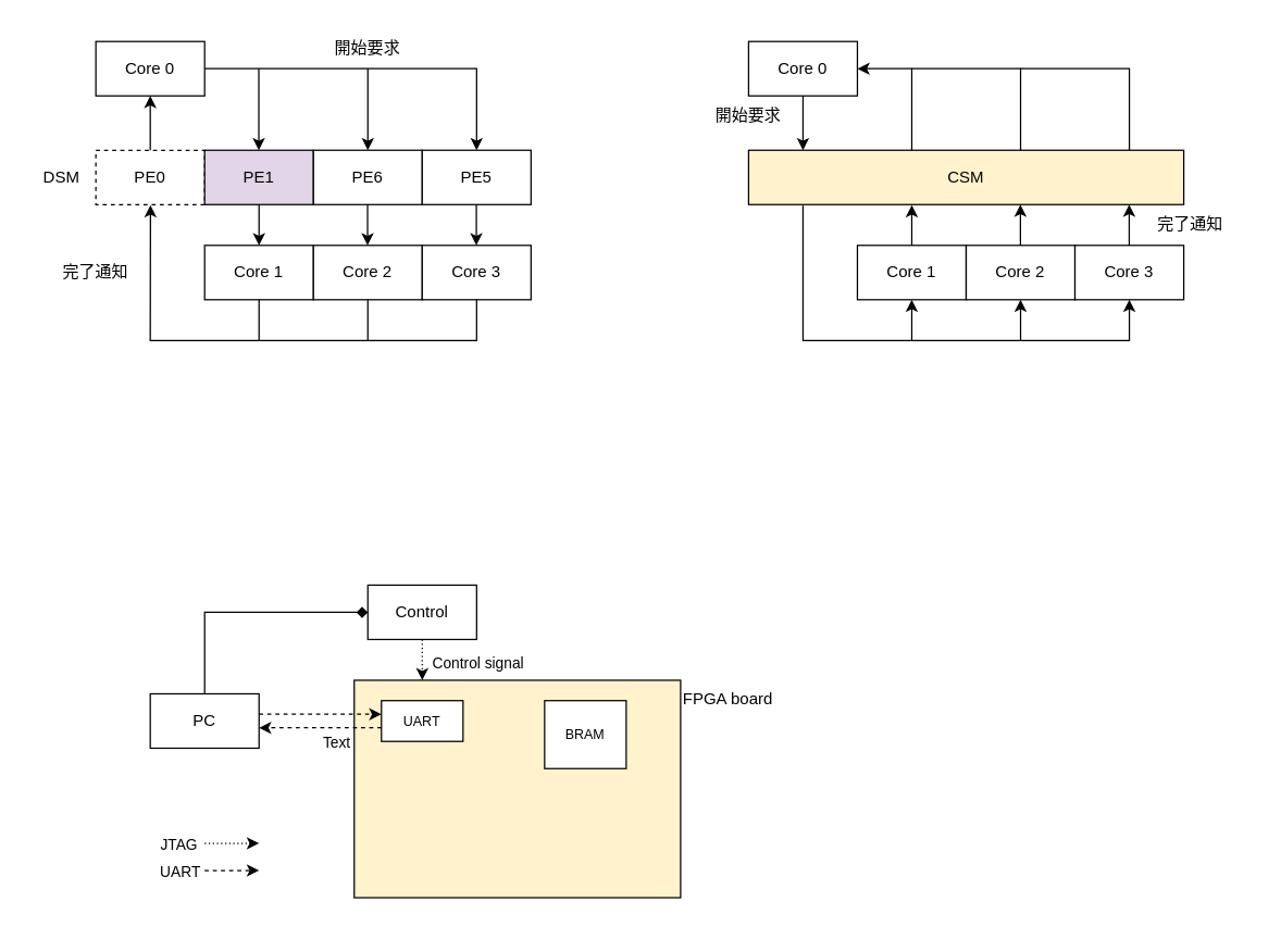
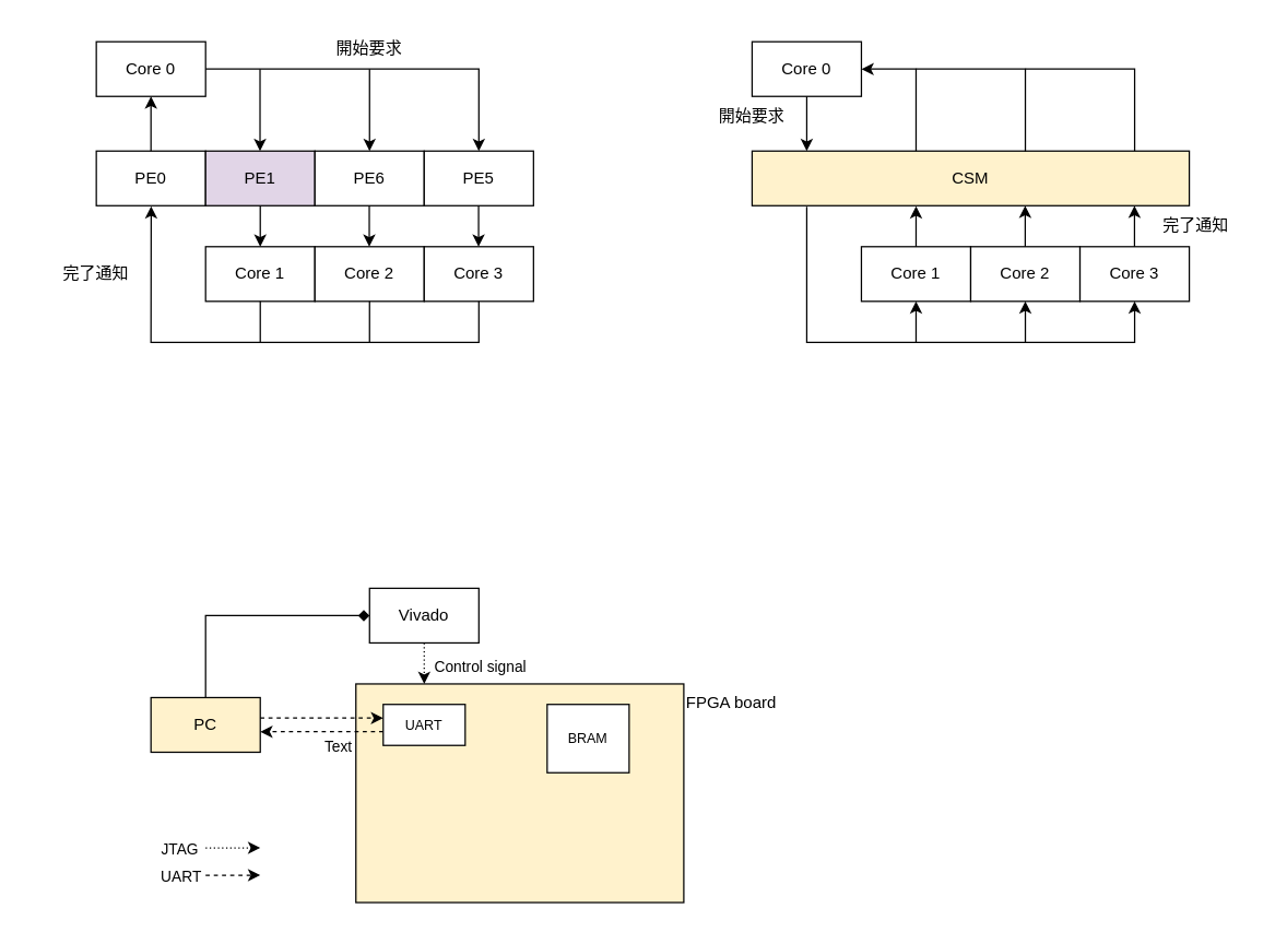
  <mxCell id="0" />
  <mxCell id="1" parent="0" />
  <mxCell id="2" value="FPGA board" style="rounded=0;whiteSpace=wrap;html=1;labelPosition=right;verticalLabelPosition=middle;align=left;verticalAlign=top;fontStyle=0;fillColor=#fff2cc;" vertex="1" parent="1"><mxGeometry x="260" y="500" width="240" height="160" as="geometry" /></mxCell>
- <mxCell id="3" value="PE0" style="rounded=0;whiteSpace=wrap;html=1;dashed=1;" parent="1" vertex="1"><mxGeometry x="70" y="110" width="80" height="40" as="geometry" /></mxCell>
+ <mxCell id="3" value="PE0" style="rounded=0;whiteSpace=wrap;html=1;" parent="1" vertex="1"><mxGeometry x="70" y="110" width="80" height="40" as="geometry" /></mxCell>
  <mxCell id="4" value="PE1" style="rounded=0;whiteSpace=wrap;html=1;fillColor=#e1d5e7;" parent="1" vertex="1"><mxGeometry x="150" y="110" width="80" height="40" as="geometry" /></mxCell>
  <mxCell id="5" value="PE6" style="rounded=0;whiteSpace=wrap;html=1;" parent="1" vertex="1"><mxGeometry x="230" y="110" width="80" height="40" as="geometry" /></mxCell>
  <mxCell id="6" value="PE5" style="rounded=0;whiteSpace=wrap;html=1;" parent="1" vertex="1"><mxGeometry x="310" y="110" width="80" height="40" as="geometry" /></mxCell>
  <mxCell id="7" value="Core 0" style="rounded=0;whiteSpace=wrap;html=1;" parent="1" vertex="1"><mxGeometry x="70" y="30" width="80" height="40" as="geometry" /></mxCell>
  <mxCell id="8" value="Core 1" style="rounded=0;whiteSpace=wrap;html=1;" parent="1" vertex="1"><mxGeometry x="150" y="180" width="80" height="40" as="geometry" /></mxCell>
  <mxCell id="9" value="Core 2" style="rounded=0;whiteSpace=wrap;html=1;" parent="1" vertex="1"><mxGeometry x="230" y="180" width="80" height="40" as="geometry" /></mxCell>
  <mxCell id="10" value="Core 3" style="rounded=0;whiteSpace=wrap;html=1;" parent="1" vertex="1"><mxGeometry x="310" y="180" width="80" height="40" as="geometry" /></mxCell>
  <mxCell id="11" value="" style="endArrow=classic;html=1;rounded=0;exitX=0.5;exitY=1;exitDx=0;exitDy=0;entryX=0.502;entryY=1.01;entryDx=0;entryDy=0;entryPerimeter=0;" parent="1" source="8" target="3" edge="1"><mxGeometry width="50" height="50" relative="1" as="geometry"><mxPoint x="190" y="213.68" as="sourcePoint" /><mxPoint x="110" y="190" as="targetPoint" /><Array as="points"><mxPoint x="190" y="250" /><mxPoint x="110" y="250" /></Array></mxGeometry></mxCell>
  <mxCell id="12" value="" style="endArrow=none;html=1;rounded=0;entryX=0.5;entryY=1;entryDx=0;entryDy=0;" parent="1" target="9" edge="1"><mxGeometry width="50" height="50" relative="1" as="geometry"><mxPoint x="190" y="250" as="sourcePoint" /><mxPoint x="260" y="230" as="targetPoint" /><Array as="points"><mxPoint x="270" y="250" /></Array></mxGeometry></mxCell>
  <mxCell id="13" value="" style="endArrow=none;html=1;rounded=0;entryX=0.5;entryY=1;entryDx=0;entryDy=0;" parent="1" target="10" edge="1"><mxGeometry width="50" height="50" relative="1" as="geometry"><mxPoint x="270" y="250" as="sourcePoint" /><mxPoint x="350" y="230" as="targetPoint" /><Array as="points"><mxPoint x="350" y="250" /></Array></mxGeometry></mxCell>
  <mxCell id="14" value="" style="endArrow=classic;html=1;rounded=0;exitX=1;exitY=0.5;exitDx=0;exitDy=0;entryX=0.5;entryY=0;entryDx=0;entryDy=0;" parent="1" source="7" target="6" edge="1"><mxGeometry width="50" height="50" relative="1" as="geometry"><mxPoint x="170" y="190" as="sourcePoint" /><mxPoint x="220" y="140" as="targetPoint" /><Array as="points"><mxPoint x="350" y="50" /></Array></mxGeometry></mxCell>
  <mxCell id="15" value="" style="endArrow=classic;html=1;rounded=0;entryX=0.5;entryY=0;entryDx=0;entryDy=0;" parent="1" target="5" edge="1"><mxGeometry width="50" height="50" relative="1" as="geometry"><mxPoint x="270" y="50" as="sourcePoint" /><mxPoint x="220" y="140" as="targetPoint" /></mxGeometry></mxCell>
  <mxCell id="16" value="" style="endArrow=classic;html=1;rounded=0;entryX=0.5;entryY=0;entryDx=0;entryDy=0;" parent="1" edge="1"><mxGeometry width="50" height="50" relative="1" as="geometry"><mxPoint x="189.83" y="50" as="sourcePoint" /><mxPoint x="189.83" y="110" as="targetPoint" /></mxGeometry></mxCell>
  <mxCell id="17" value="" style="endArrow=classic;html=1;rounded=0;exitX=0.5;exitY=0;exitDx=0;exitDy=0;" parent="1" source="3" edge="1"><mxGeometry width="50" height="50" relative="1" as="geometry"><mxPoint x="170" y="190" as="sourcePoint" /><mxPoint x="110" y="70" as="targetPoint" /></mxGeometry></mxCell>
  <mxCell id="18" value="開始要求" style="text;strokeColor=none;align=center;fillColor=none;html=1;verticalAlign=middle;whiteSpace=wrap;rounded=0;" parent="1" vertex="1"><mxGeometry x="225" y="20" width="90" height="30" as="geometry" /></mxCell>
  <mxCell id="19" value="完了通知" style="text;strokeColor=none;align=center;fillColor=none;html=1;verticalAlign=middle;whiteSpace=wrap;rounded=0;" parent="1" vertex="1"><mxGeometry x="30" y="185" width="80" height="30" as="geometry" /></mxCell>
- <mxCell id="20" value="DSM" style="text;strokeColor=none;align=center;fillColor=none;html=1;verticalAlign=middle;whiteSpace=wrap;rounded=0;" parent="1" vertex="1"><mxGeometry x="20" y="115" width="50" height="30" as="geometry" /></mxCell>
  <mxCell id="21" value="CSM" style="rounded=0;whiteSpace=wrap;html=1;fillColor=#fff2cc;" parent="1" vertex="1"><mxGeometry x="550" y="110" width="320" height="40" as="geometry" /></mxCell>
  <mxCell id="22" value="Core 0" style="rounded=0;whiteSpace=wrap;html=1;" parent="1" vertex="1"><mxGeometry x="550" y="30" width="80" height="40" as="geometry" /></mxCell>
  <mxCell id="23" value="Core 1" style="rounded=0;whiteSpace=wrap;html=1;" parent="1" vertex="1"><mxGeometry x="630" y="180" width="80" height="40" as="geometry" /></mxCell>
  <mxCell id="24" value="Core 2" style="rounded=0;whiteSpace=wrap;html=1;" parent="1" vertex="1"><mxGeometry x="710" y="180" width="80" height="40" as="geometry" /></mxCell>
  <mxCell id="25" value="Core 3" style="rounded=0;whiteSpace=wrap;html=1;" parent="1" vertex="1"><mxGeometry x="790" y="180" width="80" height="40" as="geometry" /></mxCell>
  <mxCell id="26" value="" style="endArrow=classic;html=1;rounded=0;exitX=0.125;exitY=1.02;exitDx=0;exitDy=0;entryX=0.5;entryY=1;entryDx=0;entryDy=0;exitPerimeter=0;" parent="1" source="21" target="23" edge="1"><mxGeometry width="50" height="50" relative="1" as="geometry"><mxPoint x="650" y="267.68" as="sourcePoint" /><mxPoint x="570" y="200" as="targetPoint" /><Array as="points"><mxPoint x="590" y="250" /><mxPoint x="670" y="250" /></Array></mxGeometry></mxCell>
  <mxCell id="27" value="完了通知" style="text;strokeColor=none;align=center;fillColor=none;html=1;verticalAlign=middle;whiteSpace=wrap;rounded=0;" parent="1" vertex="1"><mxGeometry x="830" y="150" width="90" height="30" as="geometry" /></mxCell>
  <mxCell id="28" value="開始要求" style="text;strokeColor=none;align=center;fillColor=none;html=1;verticalAlign=middle;whiteSpace=wrap;rounded=0;" parent="1" vertex="1"><mxGeometry x="510" y="70" width="80" height="30" as="geometry" /></mxCell>
  <mxCell id="29" value="" style="endArrow=classic;html=1;rounded=0;exitX=0.5;exitY=1;exitDx=0;exitDy=0;" parent="1" source="22" edge="1"><mxGeometry width="50" height="50" relative="1" as="geometry"><mxPoint x="590" y="80" as="sourcePoint" /><mxPoint x="590" y="110" as="targetPoint" /></mxGeometry></mxCell>
  <mxCell id="30" value="" style="endArrow=classic;html=1;rounded=0;exitX=1;exitY=0.5;exitDx=0;exitDy=0;entryX=0.5;entryY=1;entryDx=0;entryDy=0;" parent="1" target="24" edge="1"><mxGeometry width="50" height="50" relative="1" as="geometry"><mxPoint x="670" y="250" as="sourcePoint" /><mxPoint x="870" y="310" as="targetPoint" /><Array as="points"><mxPoint x="750" y="250" /></Array></mxGeometry></mxCell>
  <mxCell id="31" value="" style="endArrow=classic;html=1;rounded=0;exitX=1;exitY=0.5;exitDx=0;exitDy=0;entryX=0.5;entryY=1;entryDx=0;entryDy=0;" parent="1" edge="1"><mxGeometry width="50" height="50" relative="1" as="geometry"><mxPoint x="750" y="250" as="sourcePoint" /><mxPoint x="830" y="220" as="targetPoint" /><Array as="points"><mxPoint x="830" y="250" /></Array></mxGeometry></mxCell>
  <mxCell id="32" value="" style="endArrow=classic;html=1;rounded=0;entryX=0.5;entryY=0;entryDx=0;entryDy=0;" parent="1" target="8" edge="1"><mxGeometry width="50" height="50" relative="1" as="geometry"><mxPoint x="190" y="150" as="sourcePoint" /><mxPoint x="240" y="100" as="targetPoint" /></mxGeometry></mxCell>
  <mxCell id="33" value="" style="endArrow=classic;html=1;rounded=0;entryX=0.5;entryY=0;entryDx=0;entryDy=0;" parent="1" edge="1"><mxGeometry width="50" height="50" relative="1" as="geometry"><mxPoint x="269.8" y="150" as="sourcePoint" /><mxPoint x="269.8" y="180" as="targetPoint" /></mxGeometry></mxCell>
  <mxCell id="34" value="" style="endArrow=classic;html=1;rounded=0;entryX=0.5;entryY=0;entryDx=0;entryDy=0;" parent="1" edge="1"><mxGeometry width="50" height="50" relative="1" as="geometry"><mxPoint x="349.8" y="150" as="sourcePoint" /><mxPoint x="349.8" y="180" as="targetPoint" /></mxGeometry></mxCell>
  <mxCell id="35" value="" style="endArrow=classic;html=1;rounded=0;entryX=0.375;entryY=1.007;entryDx=0;entryDy=0;exitX=0.5;exitY=0;exitDx=0;exitDy=0;entryPerimeter=0;" parent="1" source="23" target="21" edge="1"><mxGeometry width="50" height="50" relative="1" as="geometry"><mxPoint x="950" y="169.52" as="sourcePoint" /><mxPoint x="950" y="140" as="targetPoint" /></mxGeometry></mxCell>
  <mxCell id="36" value="" style="endArrow=classic;html=1;rounded=0;entryX=0.375;entryY=1.007;entryDx=0;entryDy=0;exitX=0.5;exitY=0;exitDx=0;exitDy=0;entryPerimeter=0;" parent="1" edge="1"><mxGeometry width="50" height="50" relative="1" as="geometry"><mxPoint x="749.89" y="180" as="sourcePoint" /><mxPoint x="749.89" y="150" as="targetPoint" /></mxGeometry></mxCell>
  <mxCell id="37" value="" style="endArrow=classic;html=1;rounded=0;entryX=0.375;entryY=1.007;entryDx=0;entryDy=0;exitX=0.5;exitY=0;exitDx=0;exitDy=0;entryPerimeter=0;" parent="1" edge="1"><mxGeometry width="50" height="50" relative="1" as="geometry"><mxPoint x="829.89" y="180" as="sourcePoint" /><mxPoint x="829.89" y="150" as="targetPoint" /></mxGeometry></mxCell>
  <mxCell id="38" value="" style="endArrow=classic;html=1;rounded=0;exitX=0.375;exitY=0;exitDx=0;exitDy=0;entryX=1;entryY=0.5;entryDx=0;entryDy=0;exitPerimeter=0;" parent="1" source="21" target="22" edge="1"><mxGeometry width="50" height="50" relative="1" as="geometry"><mxPoint x="460" y="170" as="sourcePoint" /><mxPoint x="510" y="120" as="targetPoint" /><Array as="points"><mxPoint x="670" y="50" /></Array></mxGeometry></mxCell>
  <mxCell id="39" value="" style="endArrow=none;html=1;rounded=0;entryX=0.625;entryY=0.01;entryDx=0;entryDy=0;entryPerimeter=0;" parent="1" target="21" edge="1"><mxGeometry width="50" height="50" relative="1" as="geometry"><mxPoint x="670" y="50" as="sourcePoint" /><mxPoint x="510" y="120" as="targetPoint" /><Array as="points"><mxPoint x="750" y="50" /></Array></mxGeometry></mxCell>
  <mxCell id="40" value="" style="endArrow=none;html=1;rounded=0;entryX=0.625;entryY=0.01;entryDx=0;entryDy=0;entryPerimeter=0;" parent="1" edge="1"><mxGeometry width="50" height="50" relative="1" as="geometry"><mxPoint x="750" y="50" as="sourcePoint" /><mxPoint x="830" y="110" as="targetPoint" /><Array as="points"><mxPoint x="830" y="50" /></Array></mxGeometry></mxCell>
  <mxCell id="41" style="edgeStyle=orthogonalEdgeStyle;rounded=0;orthogonalLoop=1;jettySize=auto;html=1;exitX=0.5;exitY=1;exitDx=0;exitDy=0;curved=0;dashed=1;dashPattern=1 2;" edge="1" parent="1" source="43"><mxGeometry relative="1" as="geometry"><mxPoint x="310" y="500" as="targetPoint" /><Array as="points"><mxPoint x="310" y="490" /><mxPoint x="310" y="490" /></Array></mxGeometry></mxCell>
  <mxCell id="42" value="Control signal" style="edgeLabel;html=1;align=center;verticalAlign=middle;resizable=0;points=[];" vertex="1" connectable="0" parent="41"><mxGeometry x="-0.52" y="1" relative="1" as="geometry"><mxPoint x="39" y="10" as="offset" /></mxGeometry></mxCell>
- <mxCell id="43" value="Control" style="rounded=0;whiteSpace=wrap;html=1;" vertex="1" parent="1"><mxGeometry x="270" y="430" width="80" height="40" as="geometry" /></mxCell>
+ <mxCell id="43" value="Vivado" style="rounded=0;whiteSpace=wrap;html=1;" vertex="1" parent="1"><mxGeometry x="270" y="430" width="80" height="40" as="geometry" /></mxCell>
  <mxCell id="44" style="edgeStyle=orthogonalEdgeStyle;rounded=0;orthogonalLoop=1;jettySize=auto;html=1;exitX=0.5;exitY=0;exitDx=0;exitDy=0;entryX=0;entryY=0.5;entryDx=0;entryDy=0;endArrow=diamond;" edge="1" parent="1" source="45" target="43"><mxGeometry relative="1" as="geometry" /></mxCell>
- <mxCell id="45" value="PC" style="rounded=0;whiteSpace=wrap;html=1;" vertex="1" parent="1"><mxGeometry x="110" y="510" width="80" height="40" as="geometry" /></mxCell>
+ <mxCell id="45" value="PC" style="rounded=0;whiteSpace=wrap;html=1;fillColor=#fff2cc;" vertex="1" parent="1"><mxGeometry x="110" y="510" width="80" height="40" as="geometry" /></mxCell>
  <mxCell id="46" value="" style="endArrow=classic;html=1;rounded=0;entryX=1;entryY=0.62;entryDx=0;entryDy=0;dashed=1;entryPerimeter=0;" edge="1" parent="1"><mxGeometry width="50" height="50" relative="1" as="geometry"><mxPoint x="280" y="535" as="sourcePoint" /><mxPoint x="190" y="535" as="targetPoint" /></mxGeometry></mxCell>
  <mxCell id="47" value="Text" style="edgeLabel;html=1;align=center;verticalAlign=middle;resizable=0;points=[];" vertex="1" connectable="0" parent="46"><mxGeometry x="-0.55" y="-2" relative="1" as="geometry"><mxPoint x="-14" y="12" as="offset" /></mxGeometry></mxCell>
  <mxCell id="48" value="&lt;font style=&quot;font-size: 10px;&quot;&gt;BRAM&lt;/font&gt;" style="rounded=0;whiteSpace=wrap;html=1;" vertex="1" parent="1"><mxGeometry x="400" y="515" width="60" height="50" as="geometry" /></mxCell>
  <mxCell id="49" value="&lt;font style=&quot;font-size: 10px;&quot;&gt;UART&lt;/font&gt;" style="rounded=0;whiteSpace=wrap;html=1;" vertex="1" parent="1"><mxGeometry x="280" y="515" width="60" height="30" as="geometry" /></mxCell>
  <mxCell id="50" value="" style="endArrow=classic;html=1;rounded=0;exitX=1;exitY=0.25;exitDx=0;exitDy=0;dashed=1;" edge="1" parent="1"><mxGeometry width="50" height="50" relative="1" as="geometry"><mxPoint x="190" y="525" as="sourcePoint" /><mxPoint x="280" y="525" as="targetPoint" /></mxGeometry></mxCell>
  <mxCell id="51" value="" style="endArrow=classic;html=1;rounded=0;dashed=1;dashPattern=1 2;" edge="1" parent="1"><mxGeometry width="50" height="50" relative="1" as="geometry"><mxPoint x="150" y="620" as="sourcePoint" /><mxPoint x="190" y="620" as="targetPoint" /></mxGeometry></mxCell>
  <mxCell id="52" value="JTAG" style="edgeLabel;html=1;align=center;verticalAlign=middle;resizable=0;points=[];" vertex="1" connectable="0" parent="51"><mxGeometry x="0.364" y="-1" relative="1" as="geometry"><mxPoint x="-47" y="-1" as="offset" /></mxGeometry></mxCell>
  <mxCell id="53" value="" style="endArrow=classic;html=1;rounded=0;dashed=1;" edge="1" parent="1"><mxGeometry width="50" height="50" relative="1" as="geometry"><mxPoint x="150" y="640" as="sourcePoint" /><mxPoint x="190" y="640" as="targetPoint" /></mxGeometry></mxCell>
  <mxCell id="54" value="&lt;div&gt;UART&lt;/div&gt;" style="edgeLabel;html=1;align=center;verticalAlign=middle;resizable=0;points=[];" vertex="1" connectable="0" parent="53"><mxGeometry x="-0.025" y="-1" relative="1" as="geometry"><mxPoint x="-39" y="-1" as="offset" /></mxGeometry></mxCell>
